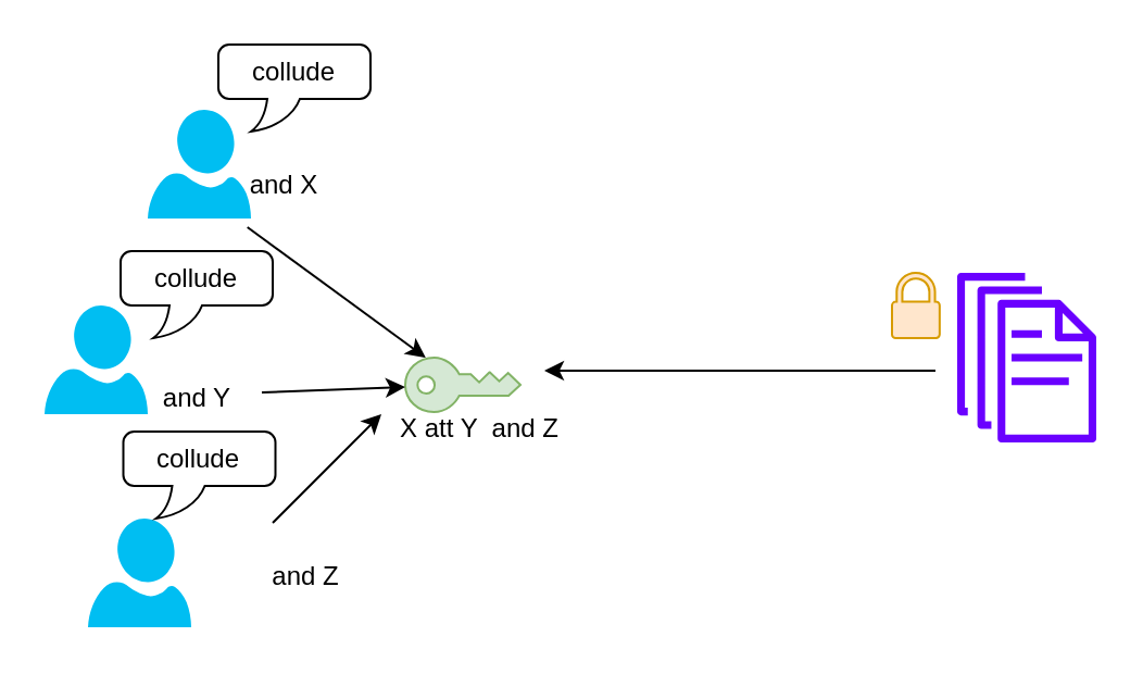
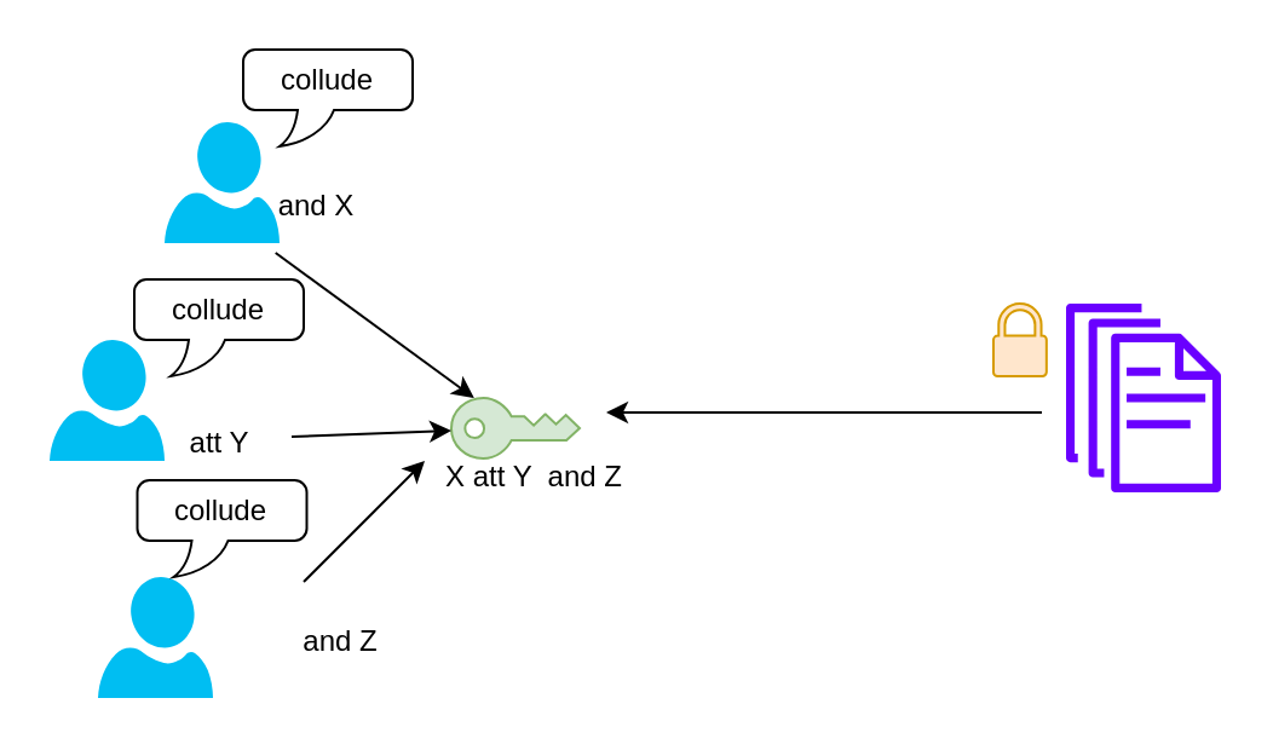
  <mxCell id="0" />
  <mxCell id="1" parent="0" />
  <mxCell id="2" value="" style="verticalLabelPosition=bottom;html=1;verticalAlign=top;align=center;strokeColor=none;fillColor=#00BEF2;shape=mxgraph.azure.user;" vertex="1" parent="1"><mxGeometry x="67.5" y="50" width="47.5" height="50" as="geometry" /></mxCell>
  <mxCell id="3" value="" style="verticalLabelPosition=bottom;html=1;verticalAlign=top;align=center;strokeColor=none;fillColor=#00BEF2;shape=mxgraph.azure.user;" vertex="1" parent="1"><mxGeometry x="20" y="140" width="47.5" height="50" as="geometry" /></mxCell>
  <mxCell id="4" value="" style="verticalLabelPosition=bottom;html=1;verticalAlign=top;align=center;strokeColor=none;fillColor=#00BEF2;shape=mxgraph.azure.user;" vertex="1" parent="1"><mxGeometry x="40" y="238" width="47.5" height="50" as="geometry" /></mxCell>
  <mxCell id="5" value="" style="sketch=0;outlineConnect=0;fillColor=#6a00ff;strokeColor=#3700CC;dashed=0;verticalLabelPosition=bottom;verticalAlign=top;align=center;html=1;fontSize=12;fontStyle=0;aspect=fixed;pointerEvents=1;shape=mxgraph.aws4.documents;fontColor=#ffffff;" vertex="1" parent="1"><mxGeometry x="440" y="125" width="64" height="78" as="geometry" /></mxCell>
  <mxCell id="6" value="and X" style="text;html=1;align=center;verticalAlign=middle;resizable=0;points=[];autosize=1;strokeColor=none;fillColor=none;" vertex="1" parent="1"><mxGeometry x="105" y="70" width="50" height="30" as="geometry" /></mxCell>
- <mxCell id="7" value="and Y" style="text;html=1;align=center;verticalAlign=middle;resizable=0;points=[];autosize=1;strokeColor=none;fillColor=none;" vertex="1" parent="1"><mxGeometry x="65" y="168" width="50" height="30" as="geometry" /></mxCell>
+ <mxCell id="7" value="att Y" style="text;html=1;align=center;verticalAlign=middle;resizable=0;points=[];autosize=1;strokeColor=none;fillColor=none;" vertex="1" parent="1"><mxGeometry x="65" y="168" width="50" height="30" as="geometry" /></mxCell>
  <mxCell id="8" value="and Z" style="text;html=1;align=center;verticalAlign=middle;resizable=0;points=[];autosize=1;strokeColor=none;fillColor=none;" vertex="1" parent="1"><mxGeometry x="115" y="250" width="50" height="30" as="geometry" /></mxCell>
  <mxCell id="9" value="" style="sketch=0;pointerEvents=1;shadow=0;dashed=0;html=1;strokeColor=#d79b00;labelPosition=center;verticalLabelPosition=bottom;verticalAlign=top;outlineConnect=0;align=center;shape=mxgraph.office.security.lock_protected;fillColor=#ffe6cc;" vertex="1" parent="1"><mxGeometry x="410" y="125" width="21.92" height="30" as="geometry" /></mxCell>
  <mxCell id="10" value="" style="sketch=0;pointerEvents=1;shadow=0;dashed=0;html=1;strokeColor=#82b366;labelPosition=center;verticalLabelPosition=bottom;verticalAlign=top;outlineConnect=0;align=center;shape=mxgraph.office.security.key_permissions;fillColor=#d5e8d4;rotation=-90;" vertex="1" parent="1"><mxGeometry x="200" y="150" width="25" height="53" as="geometry" /></mxCell>
  <mxCell id="11" value="" style="endArrow=classic;html=1;rounded=0;exitX=0.167;exitY=1.133;exitDx=0;exitDy=0;exitPerimeter=0;" edge="1" parent="1" source="6" target="10"><mxGeometry width="50" height="50" relative="1" as="geometry"><mxPoint x="210" y="190" as="sourcePoint" /><mxPoint x="260" y="140" as="targetPoint" /></mxGeometry></mxCell>
  <mxCell id="12" value="" style="endArrow=classic;html=1;rounded=0;" edge="1" parent="1" target="10"><mxGeometry width="50" height="50" relative="1" as="geometry"><mxPoint x="120" y="180" as="sourcePoint" /><mxPoint x="186" y="164" as="targetPoint" /></mxGeometry></mxCell>
  <mxCell id="13" value="" style="endArrow=classic;html=1;rounded=0;" edge="1" parent="1"><mxGeometry width="50" height="50" relative="1" as="geometry"><mxPoint x="125" y="240" as="sourcePoint" /><mxPoint x="175" y="190" as="targetPoint" /></mxGeometry></mxCell>
  <mxCell id="14" value="X att Y &amp;nbsp;and Z" style="text;html=1;align=center;verticalAlign=middle;resizable=0;points=[];autosize=1;strokeColor=none;fillColor=none;" vertex="1" parent="1"><mxGeometry x="170" y="182" width="100" height="30" as="geometry" /></mxCell>
  <mxCell id="15" value="" style="endArrow=classic;html=1;rounded=0;" edge="1" parent="1"><mxGeometry width="50" height="50" relative="1" as="geometry"><mxPoint x="430" y="170" as="sourcePoint" /><mxPoint x="250" y="170" as="targetPoint" /></mxGeometry></mxCell>
  <mxCell id="16" value="collude" style="whiteSpace=wrap;html=1;shape=mxgraph.basic.roundRectCallout;dx=30;dy=15;size=5;boundedLbl=1;" vertex="1" parent="1"><mxGeometry x="100" y="20" width="70" height="40" as="geometry" /></mxCell>
  <mxCell id="17" value="collude" style="whiteSpace=wrap;html=1;shape=mxgraph.basic.roundRectCallout;dx=30;dy=15;size=5;boundedLbl=1;" vertex="1" parent="1"><mxGeometry x="55" y="115" width="70" height="40" as="geometry" /></mxCell>
  <mxCell id="18" value="collude" style="whiteSpace=wrap;html=1;shape=mxgraph.basic.roundRectCallout;dx=30;dy=15;size=5;boundedLbl=1;" vertex="1" parent="1"><mxGeometry x="56.25" y="198" width="70" height="40" as="geometry" /></mxCell>
